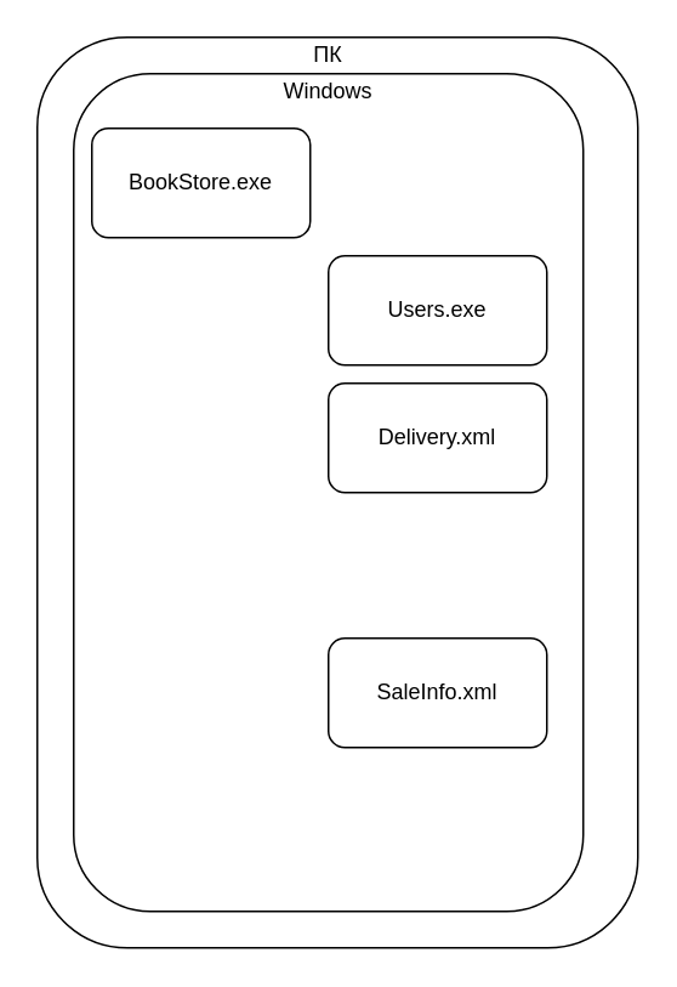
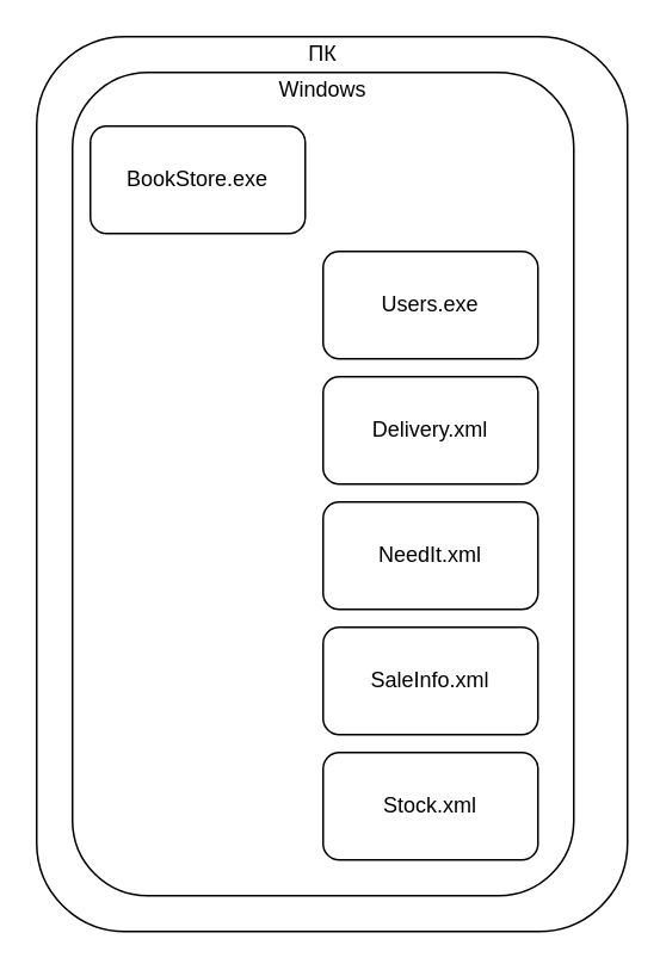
  <mxCell id="0" />
  <mxCell id="1" parent="0" />
  <mxCell id="2" value="" style="rounded=1;whiteSpace=wrap;html=1;" vertex="1" parent="1"><mxGeometry x="20" y="20" width="330" height="500" as="geometry" /></mxCell>
  <mxCell id="3" value="" style="rounded=1;whiteSpace=wrap;html=1;" vertex="1" parent="1"><mxGeometry x="40" y="40" width="280" height="460" as="geometry" /></mxCell>
  <mxCell id="4" value="BookStore.exe" style="rounded=1;whiteSpace=wrap;html=1;" vertex="1" parent="1"><mxGeometry x="50" y="70" width="120" height="60" as="geometry" /></mxCell>
  <mxCell id="5" value="Users.exe" style="rounded=1;whiteSpace=wrap;html=1;" vertex="1" parent="1"><mxGeometry x="180" y="140" width="120" height="60" as="geometry" /></mxCell>
  <mxCell id="6" value="Delivery.xml" style="rounded=1;whiteSpace=wrap;html=1;" vertex="1" parent="1"><mxGeometry x="180" y="210" width="120" height="60" as="geometry" /></mxCell>
+ <mxCell id="7" value="NeedIt.xml" style="rounded=1;whiteSpace=wrap;html=1;" vertex="1" parent="1"><mxGeometry x="180" y="280" width="120" height="60" as="geometry" /></mxCell>
  <mxCell id="8" value="SaleInfo.xml" style="rounded=1;whiteSpace=wrap;html=1;" vertex="1" parent="1"><mxGeometry x="180" y="350" width="120" height="60" as="geometry" /></mxCell>
+ <mxCell id="9" value="Stock.xml" style="rounded=1;whiteSpace=wrap;html=1;" vertex="1" parent="1"><mxGeometry x="180" y="420" width="120" height="60" as="geometry" /></mxCell>
  <mxCell id="10" value="Windows" style="text;html=1;strokeColor=none;fillColor=none;align=center;verticalAlign=middle;whiteSpace=wrap;rounded=0;" vertex="1" parent="1"><mxGeometry x="160" y="40" width="40" height="20" as="geometry" /></mxCell>
  <mxCell id="11" value="ПК" style="text;html=1;strokeColor=none;fillColor=none;align=center;verticalAlign=middle;whiteSpace=wrap;rounded=0;" vertex="1" parent="1"><mxGeometry x="160" y="20" width="40" height="20" as="geometry" /></mxCell>
